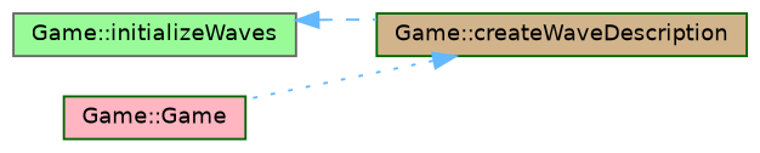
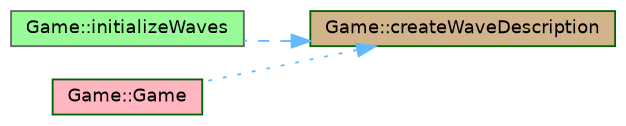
  digraph {
    rankdir=RL
    node [color=darkgreen fontname=Helvetica fontsize=10 shape=box style=filled]
    edge [color=steelblue1 dir=back fontname=Helvetica fontsize=10 labelfontname=Helvetica labelfontsize=10]
    n1 [fillcolor=tan fontcolor=black height=0.2 label="Game::createWaveDescription" width=0.4]
    n2 [color=gray40 fillcolor=palegreen height=0.2 label="Game::initializeWaves" width=0.4]
    n3 [fillcolor=lightpink height=0.2 label="Game::Game" width=0.4]
-   n2 -> n1 [style=dashed]
+   n1 -> n2 [style=dashed]
    n1 -> n3 [style=dotted]
  }
